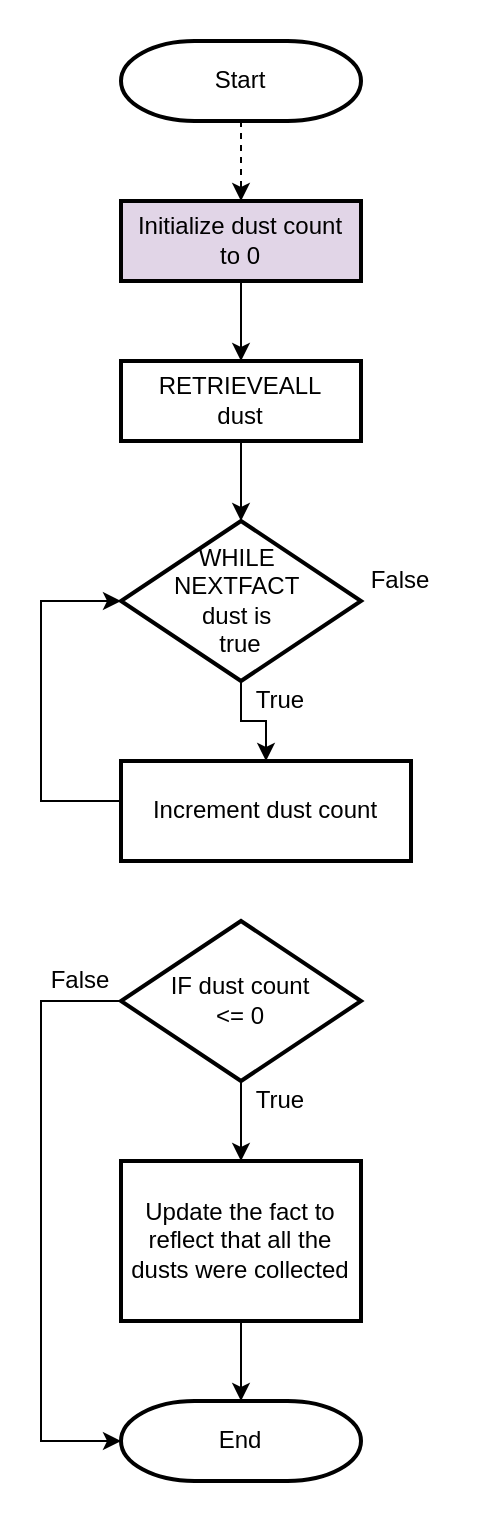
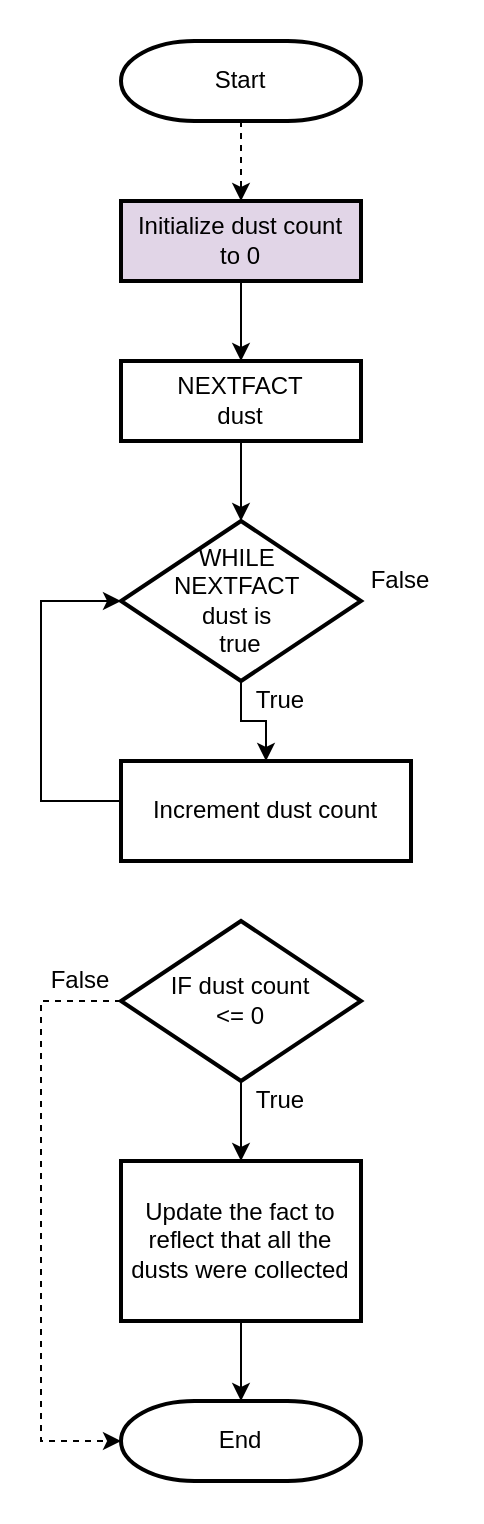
  <mxCell id="0" />
  <mxCell id="1" parent="0" />
  <mxCell id="2" value="" style="edgeStyle=orthogonalEdgeStyle;rounded=0;orthogonalLoop=1;jettySize=auto;html=1;dashed=1;" edge="1" parent="1" source="3" target="5"><mxGeometry relative="1" as="geometry" /></mxCell>
  <mxCell id="3" value="Start" style="strokeWidth=2;html=1;shape=mxgraph.flowchart.terminator;whiteSpace=wrap;" vertex="1" parent="1"><mxGeometry x="60" y="20" width="120" height="40" as="geometry" /></mxCell>
  <mxCell id="4" value="" style="edgeStyle=orthogonalEdgeStyle;rounded=0;orthogonalLoop=1;jettySize=auto;html=1;" edge="1" parent="1" source="5" target="7"><mxGeometry relative="1" as="geometry" /></mxCell>
  <mxCell id="5" value="Initialize dust count &lt;br&gt;to 0" style="whiteSpace=wrap;html=1;strokeWidth=2;fillColor=#e1d5e7;" vertex="1" parent="1"><mxGeometry x="60" y="100" width="120" height="40" as="geometry" /></mxCell>
  <mxCell id="6" value="" style="edgeStyle=orthogonalEdgeStyle;rounded=0;orthogonalLoop=1;jettySize=auto;html=1;" edge="1" parent="1" source="7" target="9"><mxGeometry relative="1" as="geometry" /></mxCell>
- <mxCell id="7" value="RETRIEVEALL&lt;br&gt;dust" style="whiteSpace=wrap;html=1;strokeWidth=2;" vertex="1" parent="1"><mxGeometry x="60" y="180" width="120" height="40" as="geometry" /></mxCell>
+ <mxCell id="7" value="NEXTFACT&lt;br&gt;dust" style="whiteSpace=wrap;html=1;strokeWidth=2;" vertex="1" parent="1"><mxGeometry x="60" y="180" width="120" height="40" as="geometry" /></mxCell>
  <mxCell id="8" value="" style="edgeStyle=orthogonalEdgeStyle;rounded=0;orthogonalLoop=1;jettySize=auto;html=1;" edge="1" parent="1" source="9" target="11"><mxGeometry relative="1" as="geometry" /></mxCell>
  <mxCell id="9" value="&lt;span&gt;WHILE&amp;nbsp;&lt;/span&gt;&lt;br&gt;&lt;span&gt;NEXTFACT&amp;nbsp;&lt;/span&gt;&lt;br&gt;&lt;span&gt;dust is&amp;nbsp;&lt;/span&gt;&lt;br&gt;&lt;span&gt;true&lt;/span&gt;" style="rhombus;whiteSpace=wrap;html=1;strokeWidth=2;" vertex="1" parent="1"><mxGeometry x="60" y="260" width="120" height="80" as="geometry" /></mxCell>
  <mxCell id="10" style="edgeStyle=orthogonalEdgeStyle;rounded=0;orthogonalLoop=1;jettySize=auto;html=1;entryX=0;entryY=0.5;entryDx=0;entryDy=0;" edge="1" parent="1" source="11" target="9"><mxGeometry relative="1" as="geometry"><Array as="points"><mxPoint x="20" y="400" /><mxPoint x="20" y="300" /></Array></mxGeometry></mxCell>
  <mxCell id="11" value="Increment dust count" style="whiteSpace=wrap;html=1;strokeWidth=2;" vertex="1" parent="1"><mxGeometry x="60" y="380" width="145" height="50" as="geometry" /></mxCell>
  <mxCell id="12" value="" style="edgeStyle=orthogonalEdgeStyle;rounded=0;orthogonalLoop=1;jettySize=auto;html=1;" edge="1" parent="1" source="14" target="18"><mxGeometry relative="1" as="geometry" /></mxCell>
- <mxCell id="13" style="edgeStyle=orthogonalEdgeStyle;rounded=0;orthogonalLoop=1;jettySize=auto;html=1;entryX=0;entryY=0.5;entryDx=0;entryDy=0;entryPerimeter=0;" edge="1" parent="1" source="14" target="19"><mxGeometry relative="1" as="geometry"><Array as="points"><mxPoint x="20" y="500" /><mxPoint x="20" y="720" /></Array></mxGeometry></mxCell>
+ <mxCell id="13" style="edgeStyle=orthogonalEdgeStyle;rounded=0;orthogonalLoop=1;jettySize=auto;html=1;entryX=0;entryY=0.5;entryDx=0;entryDy=0;entryPerimeter=0;dashed=1;" edge="1" parent="1" source="14" target="19"><mxGeometry relative="1" as="geometry"><Array as="points"><mxPoint x="20" y="500" /><mxPoint x="20" y="720" /></Array></mxGeometry></mxCell>
  <mxCell id="14" value="IF dust count&lt;br&gt;&amp;lt;= 0" style="rhombus;whiteSpace=wrap;html=1;strokeWidth=2;" vertex="1" parent="1"><mxGeometry x="60" y="460" width="120" height="80" as="geometry" /></mxCell>
  <mxCell id="15" value="True" style="text;html=1;strokeColor=none;fillColor=none;align=center;verticalAlign=middle;whiteSpace=wrap;rounded=0;" vertex="1" parent="1"><mxGeometry x="120" y="340" width="40" height="20" as="geometry" /></mxCell>
  <mxCell id="16" value="False" style="text;html=1;strokeColor=none;fillColor=none;align=center;verticalAlign=middle;whiteSpace=wrap;rounded=0;" vertex="1" parent="1"><mxGeometry x="180" y="280" width="40" height="20" as="geometry" /></mxCell>
  <mxCell id="17" value="" style="edgeStyle=orthogonalEdgeStyle;rounded=0;orthogonalLoop=1;jettySize=auto;html=1;" edge="1" parent="1" source="18" target="19"><mxGeometry relative="1" as="geometry" /></mxCell>
  <mxCell id="18" value="Update the fact to reflect that all the dusts were collected" style="whiteSpace=wrap;html=1;strokeWidth=2;" vertex="1" parent="1"><mxGeometry x="60" y="580" width="120" height="80" as="geometry" /></mxCell>
  <mxCell id="19" value="End" style="strokeWidth=2;html=1;shape=mxgraph.flowchart.terminator;whiteSpace=wrap;" vertex="1" parent="1"><mxGeometry x="60" y="700" width="120" height="40" as="geometry" /></mxCell>
  <mxCell id="20" value="True" style="text;html=1;strokeColor=none;fillColor=none;align=center;verticalAlign=middle;whiteSpace=wrap;rounded=0;" vertex="1" parent="1"><mxGeometry x="120" y="540" width="40" height="20" as="geometry" /></mxCell>
  <mxCell id="21" value="False" style="text;html=1;strokeColor=none;fillColor=none;align=center;verticalAlign=middle;whiteSpace=wrap;rounded=0;" vertex="1" parent="1"><mxGeometry x="20" y="480" width="40" height="20" as="geometry" /></mxCell>
